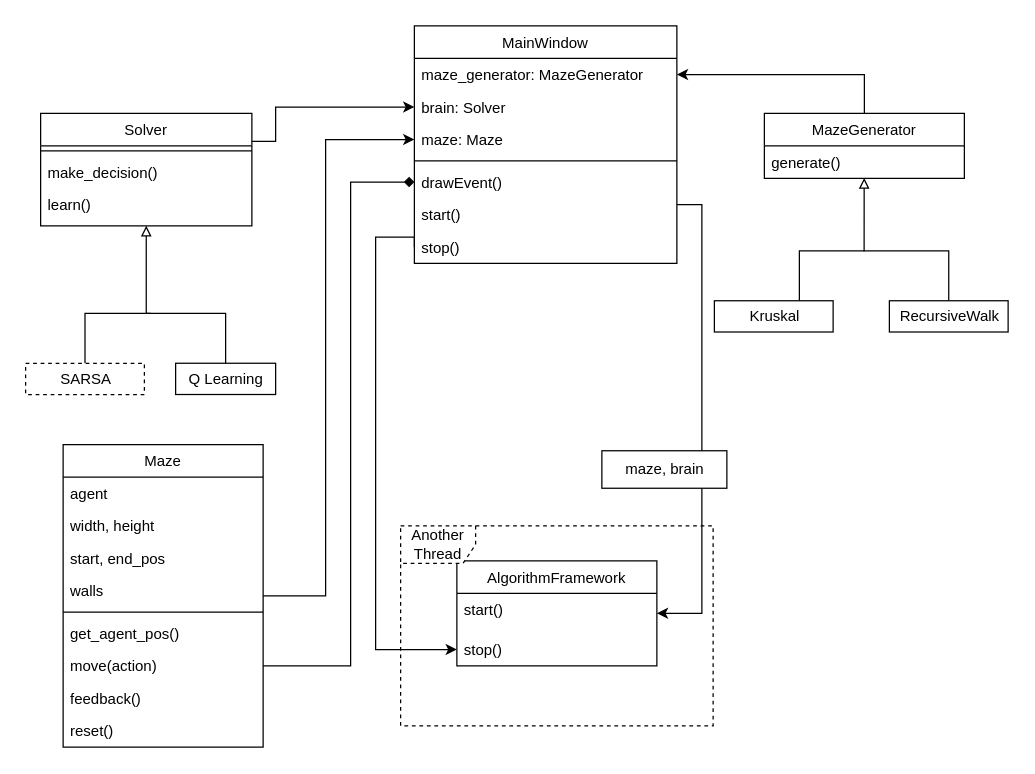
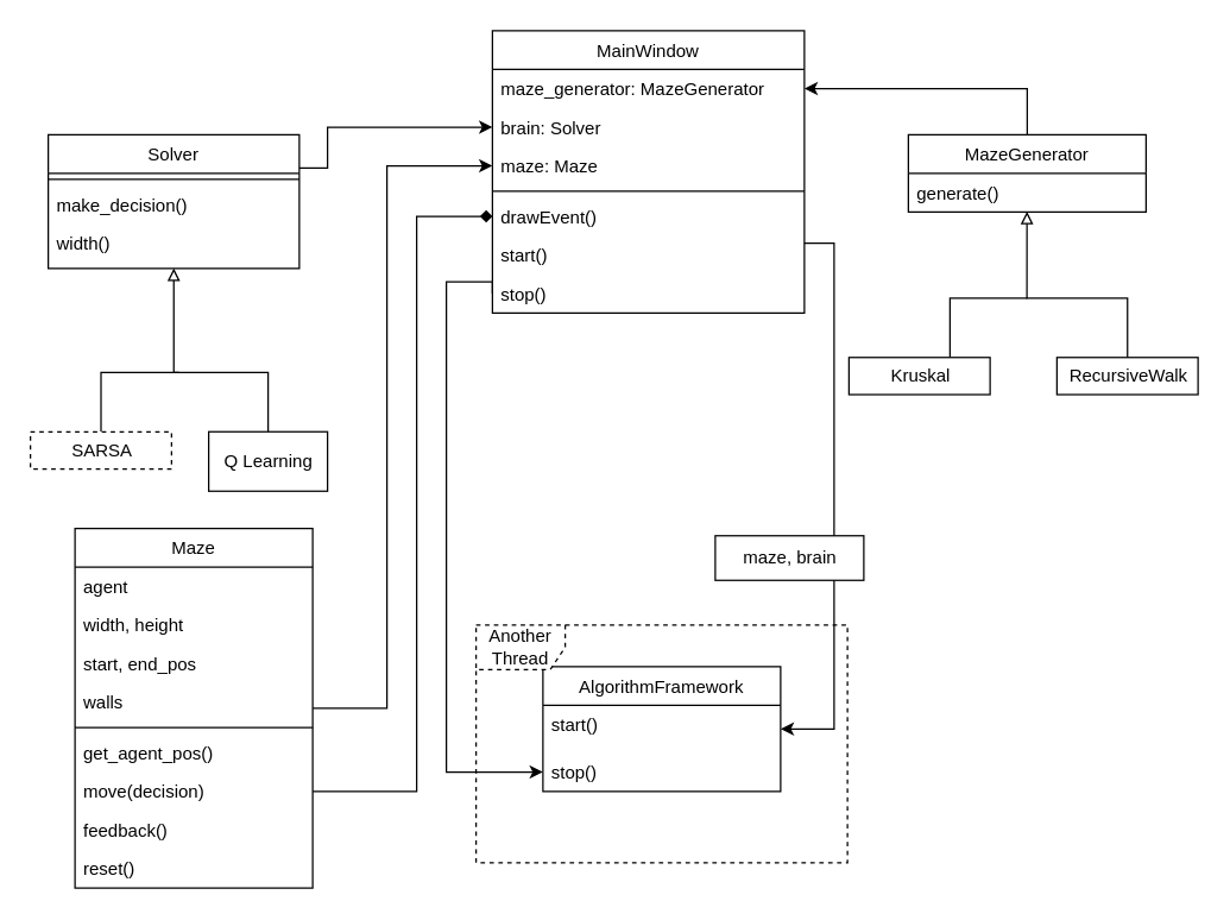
  <mxCell id="0" />
  <mxCell id="1" parent="0" />
  <mxCell id="2" style="edgeStyle=orthogonalEdgeStyle;rounded=0;orthogonalLoop=1;jettySize=auto;html=1;entryX=0;entryY=0.5;entryDx=0;entryDy=0;" edge="1" parent="1" source="3" target="16"><mxGeometry relative="1" as="geometry"><mxPoint x="261" y="120" as="targetPoint" /><Array as="points"><mxPoint x="260" y="476" /><mxPoint x="260" y="111" /></Array></mxGeometry></mxCell>
  <mxCell id="3" value="Maze" style="swimlane;fontStyle=0;align=center;verticalAlign=top;childLayout=stackLayout;horizontal=1;startSize=26;horizontalStack=0;resizeParent=1;resizeLast=0;collapsible=1;marginBottom=0;rounded=0;shadow=0;strokeWidth=1;" parent="1" vertex="1"><mxGeometry x="50" y="355" width="160" height="242" as="geometry"><mxRectangle x="60" y="585" width="160" height="26" as="alternateBounds" /></mxGeometry></mxCell>
  <mxCell id="4" value="agent" style="text;align=left;verticalAlign=top;spacingLeft=4;spacingRight=4;overflow=hidden;rotatable=0;points=[[0,0.5],[1,0.5]];portConstraint=eastwest;" parent="3" vertex="1"><mxGeometry y="26" width="160" height="26" as="geometry" /></mxCell>
  <mxCell id="5" value="width, height" style="text;align=left;verticalAlign=top;spacingLeft=4;spacingRight=4;overflow=hidden;rotatable=0;points=[[0,0.5],[1,0.5]];portConstraint=eastwest;rounded=0;shadow=0;html=0;" parent="3" vertex="1"><mxGeometry y="52" width="160" height="26" as="geometry" /></mxCell>
  <mxCell id="6" value="start, end_pos" style="text;align=left;verticalAlign=top;spacingLeft=4;spacingRight=4;overflow=hidden;rotatable=0;points=[[0,0.5],[1,0.5]];portConstraint=eastwest;rounded=0;shadow=0;html=0;" parent="3" vertex="1"><mxGeometry y="78" width="160" height="26" as="geometry" /></mxCell>
  <mxCell id="7" value="walls" style="text;align=left;verticalAlign=top;spacingLeft=4;spacingRight=4;overflow=hidden;rotatable=0;points=[[0,0.5],[1,0.5]];portConstraint=eastwest;rounded=0;shadow=0;html=0;" parent="3" vertex="1"><mxGeometry y="104" width="160" height="26" as="geometry" /></mxCell>
  <mxCell id="8" value="" style="line;html=1;strokeWidth=1;align=left;verticalAlign=middle;spacingTop=-1;spacingLeft=3;spacingRight=3;rotatable=0;labelPosition=right;points=[];portConstraint=eastwest;" parent="3" vertex="1"><mxGeometry y="130" width="160" height="8" as="geometry" /></mxCell>
  <mxCell id="9" value="get_agent_pos()" style="text;align=left;verticalAlign=top;spacingLeft=4;spacingRight=4;overflow=hidden;rotatable=0;points=[[0,0.5],[1,0.5]];portConstraint=eastwest;" parent="3" vertex="1"><mxGeometry y="138" width="160" height="26" as="geometry" /></mxCell>
- <mxCell id="10" value="move(action)" style="text;align=left;verticalAlign=top;spacingLeft=4;spacingRight=4;overflow=hidden;rotatable=0;points=[[0,0.5],[1,0.5]];portConstraint=eastwest;" parent="3" vertex="1"><mxGeometry y="164" width="160" height="26" as="geometry" /></mxCell>
+ <mxCell id="10" value="move(decision)" style="text;align=left;verticalAlign=top;spacingLeft=4;spacingRight=4;overflow=hidden;rotatable=0;points=[[0,0.5],[1,0.5]];portConstraint=eastwest;" parent="3" vertex="1"><mxGeometry y="164" width="160" height="26" as="geometry" /></mxCell>
  <mxCell id="11" value="feedback()" style="text;align=left;verticalAlign=top;spacingLeft=4;spacingRight=4;overflow=hidden;rotatable=0;points=[[0,0.5],[1,0.5]];portConstraint=eastwest;" parent="3" vertex="1"><mxGeometry y="190" width="160" height="26" as="geometry" /></mxCell>
  <mxCell id="12" value="reset()" style="text;align=left;verticalAlign=top;spacingLeft=4;spacingRight=4;overflow=hidden;rotatable=0;points=[[0,0.5],[1,0.5]];portConstraint=eastwest;" parent="3" vertex="1"><mxGeometry y="216" width="160" height="26" as="geometry" /></mxCell>
  <mxCell id="13" value="MainWindow" style="swimlane;fontStyle=0;align=center;verticalAlign=top;childLayout=stackLayout;horizontal=1;startSize=26;horizontalStack=0;resizeParent=1;resizeLast=0;collapsible=1;marginBottom=0;rounded=0;shadow=0;strokeWidth=1;" parent="1" vertex="1"><mxGeometry x="331" y="20" width="210" height="190" as="geometry"><mxRectangle x="130" y="380" width="160" height="26" as="alternateBounds" /></mxGeometry></mxCell>
  <mxCell id="14" value="maze_generator: MazeGenerator" style="text;align=left;verticalAlign=top;spacingLeft=4;spacingRight=4;overflow=hidden;rotatable=0;points=[[0,0.5],[1,0.5]];portConstraint=eastwest;" vertex="1" parent="13"><mxGeometry y="26" width="210" height="26" as="geometry" /></mxCell>
  <mxCell id="15" value="brain: Solver" style="text;align=left;verticalAlign=top;spacingLeft=4;spacingRight=4;overflow=hidden;rotatable=0;points=[[0,0.5],[1,0.5]];portConstraint=eastwest;" vertex="1" parent="13"><mxGeometry y="52" width="210" height="26" as="geometry" /></mxCell>
  <mxCell id="16" value="maze: Maze" style="text;align=left;verticalAlign=top;spacingLeft=4;spacingRight=4;overflow=hidden;rotatable=0;points=[[0,0.5],[1,0.5]];portConstraint=eastwest;" vertex="1" parent="13"><mxGeometry y="78" width="210" height="26" as="geometry" /></mxCell>
  <mxCell id="17" value="" style="line;html=1;strokeWidth=1;align=left;verticalAlign=middle;spacingTop=-1;spacingLeft=3;spacingRight=3;rotatable=0;labelPosition=right;points=[];portConstraint=eastwest;" vertex="1" parent="13"><mxGeometry y="104" width="210" height="8" as="geometry" /></mxCell>
  <mxCell id="18" value="drawEvent()" style="text;align=left;verticalAlign=top;spacingLeft=4;spacingRight=4;overflow=hidden;rotatable=0;points=[[0,0.5],[1,0.5]];portConstraint=eastwest;" parent="13" vertex="1"><mxGeometry y="112" width="210" height="26" as="geometry" /></mxCell>
  <mxCell id="19" value="start()" style="text;align=left;verticalAlign=top;spacingLeft=4;spacingRight=4;overflow=hidden;rotatable=0;points=[[0,0.5],[1,0.5]];portConstraint=eastwest;" parent="13" vertex="1"><mxGeometry y="138" width="210" height="26" as="geometry" /></mxCell>
  <mxCell id="20" value="stop()" style="text;align=left;verticalAlign=top;spacingLeft=4;spacingRight=4;overflow=hidden;rotatable=0;points=[[0,0.5],[1,0.5]];portConstraint=eastwest;" vertex="1" parent="13"><mxGeometry y="164" width="210" height="26" as="geometry" /></mxCell>
  <mxCell id="21" value="AlgorithmFramework" style="swimlane;fontStyle=0;childLayout=stackLayout;horizontal=1;startSize=26;fillColor=none;horizontalStack=0;resizeParent=1;resizeParentMax=0;resizeLast=0;collapsible=1;marginBottom=0;" parent="1" vertex="1"><mxGeometry x="365" y="448" width="160" height="84" as="geometry" /></mxCell>
  <mxCell id="22" value="start()" style="text;strokeColor=none;fillColor=none;align=left;verticalAlign=top;spacingLeft=4;spacingRight=4;overflow=hidden;rotatable=0;points=[[0,0.5],[1,0.5]];portConstraint=eastwest;" parent="21" vertex="1"><mxGeometry y="26" width="160" height="32" as="geometry" /></mxCell>
  <mxCell id="23" value="stop()" style="text;strokeColor=none;fillColor=none;align=left;verticalAlign=top;spacingLeft=4;spacingRight=4;overflow=hidden;rotatable=0;points=[[0,0.5],[1,0.5]];portConstraint=eastwest;" parent="21" vertex="1"><mxGeometry y="58" width="160" height="26" as="geometry" /></mxCell>
  <mxCell id="24" style="edgeStyle=orthogonalEdgeStyle;rounded=0;orthogonalLoop=1;jettySize=auto;html=1;entryX=0;entryY=0.5;entryDx=0;entryDy=0;exitX=1;exitY=0.5;exitDx=0;exitDy=0;endArrow=diamond;" edge="1" parent="1" source="10" target="18"><mxGeometry relative="1" as="geometry"><Array as="points"><mxPoint x="280" y="532" /><mxPoint x="280" y="145" /></Array></mxGeometry></mxCell>
  <mxCell id="25" style="edgeStyle=orthogonalEdgeStyle;rounded=0;orthogonalLoop=1;jettySize=auto;html=1;entryX=1;entryY=0.5;entryDx=0;entryDy=0;" edge="1" parent="1" source="26" target="14"><mxGeometry relative="1" as="geometry" /></mxCell>
  <mxCell id="26" value="MazeGenerator" style="swimlane;fontStyle=0;childLayout=stackLayout;horizontal=1;startSize=26;fillColor=none;horizontalStack=0;resizeParent=1;resizeParentMax=0;resizeLast=0;collapsible=1;marginBottom=0;" vertex="1" parent="1"><mxGeometry x="611" y="90" width="160" height="52" as="geometry" /></mxCell>
  <mxCell id="27" value="generate()" style="text;strokeColor=none;fillColor=none;align=left;verticalAlign=top;spacingLeft=4;spacingRight=4;overflow=hidden;rotatable=0;points=[[0,0.5],[1,0.5]];portConstraint=eastwest;" vertex="1" parent="26"><mxGeometry y="26" width="160" height="26" as="geometry" /></mxCell>
  <mxCell id="28" style="edgeStyle=orthogonalEdgeStyle;rounded=0;orthogonalLoop=1;jettySize=auto;html=1;endArrow=none;endFill=0;" edge="1" parent="1" source="29"><mxGeometry relative="1" as="geometry"><mxPoint x="691" y="200" as="targetPoint" /><Array as="points"><mxPoint x="639" y="200" /><mxPoint x="691" y="200" /></Array></mxGeometry></mxCell>
  <mxCell id="29" value="Kruskal" style="html=1;" vertex="1" parent="1"><mxGeometry x="571" y="240" width="95" height="25" as="geometry" /></mxCell>
  <mxCell id="30" style="edgeStyle=orthogonalEdgeStyle;rounded=0;orthogonalLoop=1;jettySize=auto;html=1;endArrow=block;endFill=0;entryX=0.499;entryY=0.992;entryDx=0;entryDy=0;entryPerimeter=0;" edge="1" parent="1" source="31" target="27"><mxGeometry relative="1" as="geometry"><mxPoint x="691" y="170" as="targetPoint" /><Array as="points"><mxPoint x="759" y="200" /><mxPoint x="691" y="200" /></Array></mxGeometry></mxCell>
  <mxCell id="31" value="RecursiveWalk" style="html=1;" vertex="1" parent="1"><mxGeometry x="711" y="240" width="95" height="25" as="geometry" /></mxCell>
  <mxCell id="32" style="edgeStyle=orthogonalEdgeStyle;rounded=0;orthogonalLoop=1;jettySize=auto;html=1;endArrow=classic;endFill=1;entryX=1;entryY=0.5;entryDx=0;entryDy=0;" edge="1" parent="1" source="19" target="22"><mxGeometry relative="1" as="geometry"><mxPoint x="551" y="490" as="targetPoint" /><Array as="points"><mxPoint x="561" y="163" /><mxPoint x="561" y="490" /></Array></mxGeometry></mxCell>
  <mxCell id="33" style="edgeStyle=orthogonalEdgeStyle;rounded=0;orthogonalLoop=1;jettySize=auto;html=1;exitX=0;exitY=0.5;exitDx=0;exitDy=0;entryX=0;entryY=0.5;entryDx=0;entryDy=0;endArrow=classic;endFill=1;" edge="1" parent="1" source="20" target="23"><mxGeometry relative="1" as="geometry"><Array as="points"><mxPoint x="331" y="189" /><mxPoint x="300" y="189" /><mxPoint x="300" y="519" /></Array></mxGeometry></mxCell>
  <mxCell id="34" value="Another&lt;br&gt;Thread" style="shape=umlFrame;whiteSpace=wrap;html=1;dashed=1;" vertex="1" parent="1"><mxGeometry x="320" y="420" width="250" height="160" as="geometry" /></mxCell>
  <mxCell id="35" value="maze, brain" style="html=1;" vertex="1" parent="1"><mxGeometry x="481" y="360" width="100" height="30" as="geometry" /></mxCell>
  <mxCell id="36" style="edgeStyle=orthogonalEdgeStyle;rounded=0;orthogonalLoop=1;jettySize=auto;html=1;exitX=1;exitY=0.25;exitDx=0;exitDy=0;entryX=0;entryY=0.5;entryDx=0;entryDy=0;endArrow=classic;endFill=1;" edge="1" parent="1" source="37" target="15"><mxGeometry relative="1" as="geometry"><Array as="points"><mxPoint x="220" y="112" /><mxPoint x="220" y="85" /></Array></mxGeometry></mxCell>
  <mxCell id="37" value="Solver" style="swimlane;fontStyle=0;align=center;verticalAlign=top;childLayout=stackLayout;horizontal=1;startSize=26;horizontalStack=0;resizeParent=1;resizeLast=0;collapsible=1;marginBottom=0;rounded=0;shadow=0;strokeWidth=1;" vertex="1" parent="1"><mxGeometry x="32" y="90" width="169" height="90" as="geometry"><mxRectangle x="130" y="380" width="160" height="26" as="alternateBounds" /></mxGeometry></mxCell>
  <mxCell id="38" value="" style="line;html=1;strokeWidth=1;align=left;verticalAlign=middle;spacingTop=-1;spacingLeft=3;spacingRight=3;rotatable=0;labelPosition=right;points=[];portConstraint=eastwest;" vertex="1" parent="37"><mxGeometry y="26" width="169" height="8" as="geometry" /></mxCell>
  <mxCell id="39" value="make_decision()" style="text;align=left;verticalAlign=top;spacingLeft=4;spacingRight=4;overflow=hidden;rotatable=0;points=[[0,0.5],[1,0.5]];portConstraint=eastwest;" vertex="1" parent="37"><mxGeometry y="34" width="169" height="26" as="geometry" /></mxCell>
- <mxCell id="40" value="learn()" style="text;align=left;verticalAlign=top;spacingLeft=4;spacingRight=4;overflow=hidden;rotatable=0;points=[[0,0.5],[1,0.5]];portConstraint=eastwest;" vertex="1" parent="37"><mxGeometry y="60" width="169" height="26" as="geometry" /></mxCell>
+ <mxCell id="40" value="width()" style="text;align=left;verticalAlign=top;spacingLeft=4;spacingRight=4;overflow=hidden;rotatable=0;points=[[0,0.5],[1,0.5]];portConstraint=eastwest;" vertex="1" parent="37"><mxGeometry y="60" width="169" height="26" as="geometry" /></mxCell>
  <mxCell id="41" style="edgeStyle=orthogonalEdgeStyle;rounded=0;orthogonalLoop=1;jettySize=auto;html=1;endArrow=block;endFill=0;entryX=0.5;entryY=1;entryDx=0;entryDy=0;exitX=0.5;exitY=0;exitDx=0;exitDy=0;" edge="1" parent="1" source="42" target="37"><mxGeometry relative="1" as="geometry"><mxPoint x="120.01" y="190.002" as="targetPoint" /><mxPoint x="187.67" y="288.21" as="sourcePoint" /><Array as="points"><mxPoint x="180" y="250" /><mxPoint x="117" y="250" /></Array></mxGeometry></mxCell>
- <mxCell id="42" value="Q Learning" style="html=1;" vertex="1" parent="1"><mxGeometry x="140" y="290" width="80" height="25" as="geometry" /></mxCell>
+ <mxCell id="42" value="Q Learning" style="html=1;" vertex="1" parent="1"><mxGeometry x="140" y="290" width="80" height="40" as="geometry" /></mxCell>
  <mxCell id="43" style="edgeStyle=orthogonalEdgeStyle;rounded=0;orthogonalLoop=1;jettySize=auto;html=1;endArrow=none;endFill=0;exitX=0.5;exitY=0;exitDx=0;exitDy=0;" edge="1" parent="1" source="44"><mxGeometry relative="1" as="geometry"><mxPoint x="60" y="290" as="sourcePoint" /><mxPoint x="120" y="250" as="targetPoint" /><Array as="points"><mxPoint x="68" y="250" /></Array></mxGeometry></mxCell>
  <mxCell id="44" value="SARSA" style="html=1;dashed=1;" vertex="1" parent="1"><mxGeometry x="20" y="290" width="95" height="25" as="geometry" /></mxCell>
